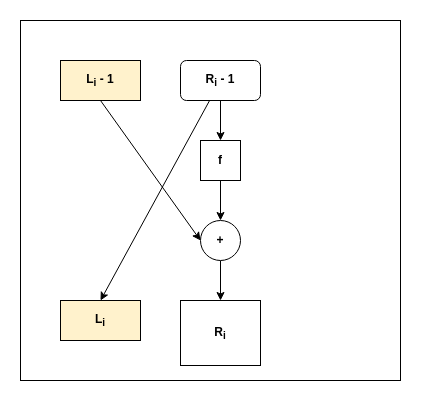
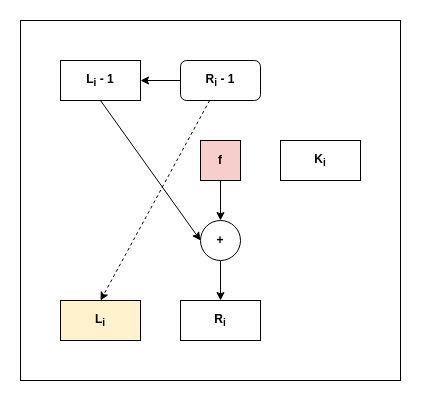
  <mxCell id="0" />
  <mxCell id="1" parent="0" />
  <mxCell id="2" value="" style="rounded=0;whiteSpace=wrap;html=1;" vertex="1" parent="1"><mxGeometry x="20" y="20" width="380" height="360" as="geometry" /></mxCell>
- <mxCell id="3" style="edgeStyle=orthogonalEdgeStyle;rounded=0;orthogonalLoop=1;jettySize=auto;html=1;entryX=0.5;entryY=0;entryDx=0;entryDy=0;fontStyle=1" edge="1" parent="1" source="5" target="9"><mxGeometry relative="1" as="geometry" /></mxCell>
- <mxCell id="4" style="edgeStyle=none;rounded=0;orthogonalLoop=1;jettySize=auto;html=1;entryX=0.5;entryY=0;entryDx=0;entryDy=0;fontStyle=1" edge="1" parent="1" source="5" target="12"><mxGeometry relative="1" as="geometry" /></mxCell>
+ <mxCell id="3" style="edgeStyle=orthogonalEdgeStyle;rounded=0;orthogonalLoop=1;jettySize=auto;html=1;fontStyle=1;" edge="1" parent="1" source="5" target="7"><mxGeometry relative="1" as="geometry" /></mxCell>
+ <mxCell id="4" style="edgeStyle=none;rounded=0;orthogonalLoop=1;jettySize=auto;html=1;entryX=0.5;entryY=0;entryDx=0;entryDy=0;fontStyle=1;dashed=1;" edge="1" parent="1" source="5" target="12"><mxGeometry relative="1" as="geometry" /></mxCell>
  <mxCell id="5" value="R&lt;sub&gt;i&lt;/sub&gt; - 1" style="whiteSpace=wrap;html=1;fontStyle=1;rounded=1;" vertex="1" parent="1"><mxGeometry x="180" y="60" width="80" height="40" as="geometry" /></mxCell>
  <mxCell id="6" style="orthogonalLoop=1;jettySize=auto;html=1;entryX=0;entryY=0.5;entryDx=0;entryDy=0;rounded=0;exitX=0.5;exitY=1;exitDx=0;exitDy=0;fontStyle=1" edge="1" parent="1" source="7" target="14"><mxGeometry relative="1" as="geometry" /></mxCell>
- <mxCell id="7" value="L&lt;sub&gt;i&lt;/sub&gt; - 1" style="rounded=0;whiteSpace=wrap;html=1;fontStyle=1;fillColor=#fff2cc;" vertex="1" parent="1"><mxGeometry x="60" y="60" width="80" height="40" as="geometry" /></mxCell>
+ <mxCell id="7" value="L&lt;sub&gt;i&lt;/sub&gt; - 1" style="rounded=0;whiteSpace=wrap;html=1;fontStyle=1" vertex="1" parent="1"><mxGeometry x="60" y="60" width="80" height="40" as="geometry" /></mxCell>
  <mxCell id="8" style="edgeStyle=orthogonalEdgeStyle;rounded=0;orthogonalLoop=1;jettySize=auto;html=1;entryX=0.5;entryY=0;entryDx=0;entryDy=0;fontStyle=1" edge="1" parent="1" source="9" target="14"><mxGeometry relative="1" as="geometry" /></mxCell>
- <mxCell id="9" value="f" style="rounded=0;whiteSpace=wrap;html=1;fontStyle=1" vertex="1" parent="1"><mxGeometry x="200" y="140" width="40" height="40" as="geometry" /></mxCell>
- <mxCell id="11" value="R&lt;sub&gt;i&lt;/sub&gt;" style="rounded=0;whiteSpace=wrap;html=1;fontStyle=1" vertex="1" parent="1"><mxGeometry x="180" y="300" width="80" height="65" as="geometry" /></mxCell>
+ <mxCell id="9" value="f" style="rounded=0;whiteSpace=wrap;html=1;fontStyle=1;fillColor=#f8cecc;" vertex="1" parent="1"><mxGeometry x="200" y="140" width="40" height="40" as="geometry" /></mxCell>
+ <mxCell id="10" value="K&lt;sub&gt;i&lt;/sub&gt;" style="rounded=0;whiteSpace=wrap;html=1;fontStyle=1" vertex="1" parent="1"><mxGeometry x="280" y="140" width="80" height="40" as="geometry" /></mxCell>
+ <mxCell id="11" value="R&lt;sub&gt;i&lt;/sub&gt;" style="rounded=0;whiteSpace=wrap;html=1;fontStyle=1" vertex="1" parent="1"><mxGeometry x="180" y="300" width="80" height="40" as="geometry" /></mxCell>
  <mxCell id="12" value="L&lt;sub&gt;i&lt;/sub&gt;" style="rounded=0;whiteSpace=wrap;html=1;fontStyle=1;fillColor=#fff2cc;" vertex="1" parent="1"><mxGeometry x="60" y="300" width="80" height="40" as="geometry" /></mxCell>
  <mxCell id="13" style="edgeStyle=orthogonalEdgeStyle;rounded=0;orthogonalLoop=1;jettySize=auto;html=1;entryX=0.5;entryY=0;entryDx=0;entryDy=0;fontStyle=1" edge="1" parent="1" source="14" target="11"><mxGeometry relative="1" as="geometry" /></mxCell>
  <mxCell id="14" value="+" style="ellipse;whiteSpace=wrap;html=1;aspect=fixed;fontStyle=1" vertex="1" parent="1"><mxGeometry x="200" y="220" width="40" height="40" as="geometry" /></mxCell>
